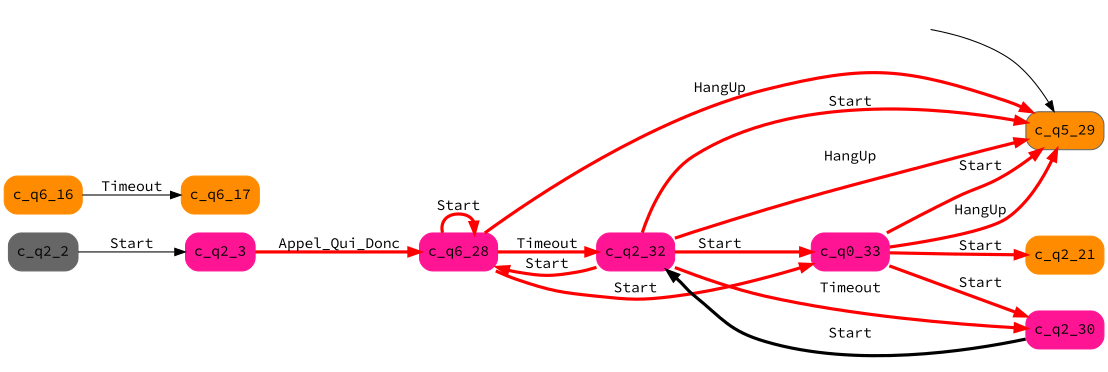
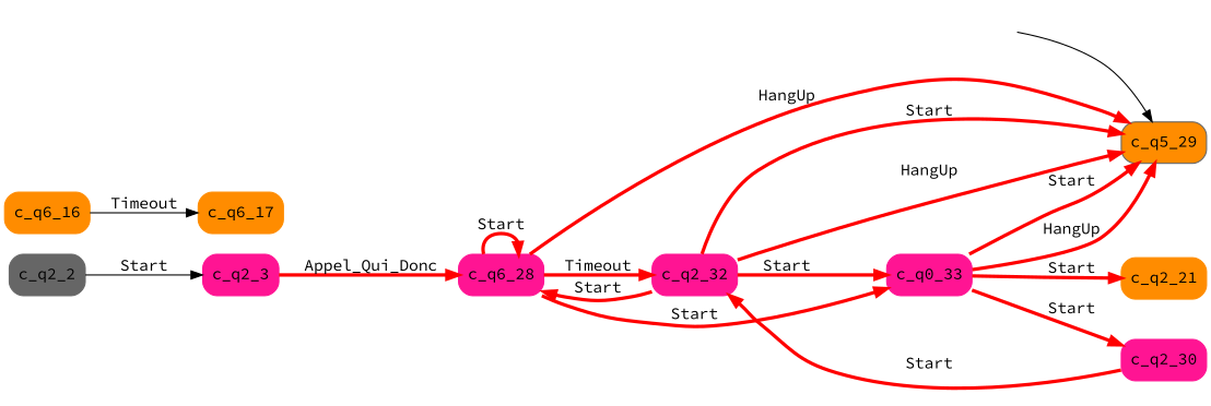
  digraph {
    fontname="Source Code Pro"
    rankdir=LR
    node [fontname="Source Code Pro" style="rounded, filled" color=deeppink shape=box]
    edge [fontname="Source Code Pro" color=red penwidth=3]
    start_c_q5_29 [style=invisible color="" shape=""]
    n2 [color=gray40 fillcolor=darkorange label=c_q5_29]
    n3 [label=c_q6_28]
    n4 [label=c_q2_32]
    n5 [label=c_q0_33]
    n6 [label=c_q2_30]
    n7 [color=darkorange label=c_q2_21]
    n8 [color=darkorange label=c_q6_17]
    n9 [label=c_q2_3]
    n10 [color=gray40 label=c_q2_2]
    n11 [color=darkorange label=c_q6_16]
    start_c_q5_29 -> n2 [color="" penwidth=""]
    n3 -> n2 [label=HangUp]
    n3 -> n3 [label=Start]
    n3 -> n4 [label=Timeout]
    n3 -> n5 [label=Start]
    n4 -> n2 [label=Start]
    n4 -> n2 [label=HangUp]
    n4 -> n3 [label=Start]
    n4 -> n5 [label=Start]
-   n4 -> n6 [label=Timeout]
    n5 -> n2 [label=Start]
    n5 -> n2 [label=HangUp]
    n5 -> n6 [label=Start]
    n5 -> n7 [label=Start]
-   n6 -> n4 [color=black label=Start]
+   n6 -> n4 [label=Start]
    n9 -> n3 [label=Appel_Qui_Donc]
    n10 -> n9 [label=Start color="" penwidth=""]
    n11 -> n8 [label=Timeout color="" penwidth=""]
  }
